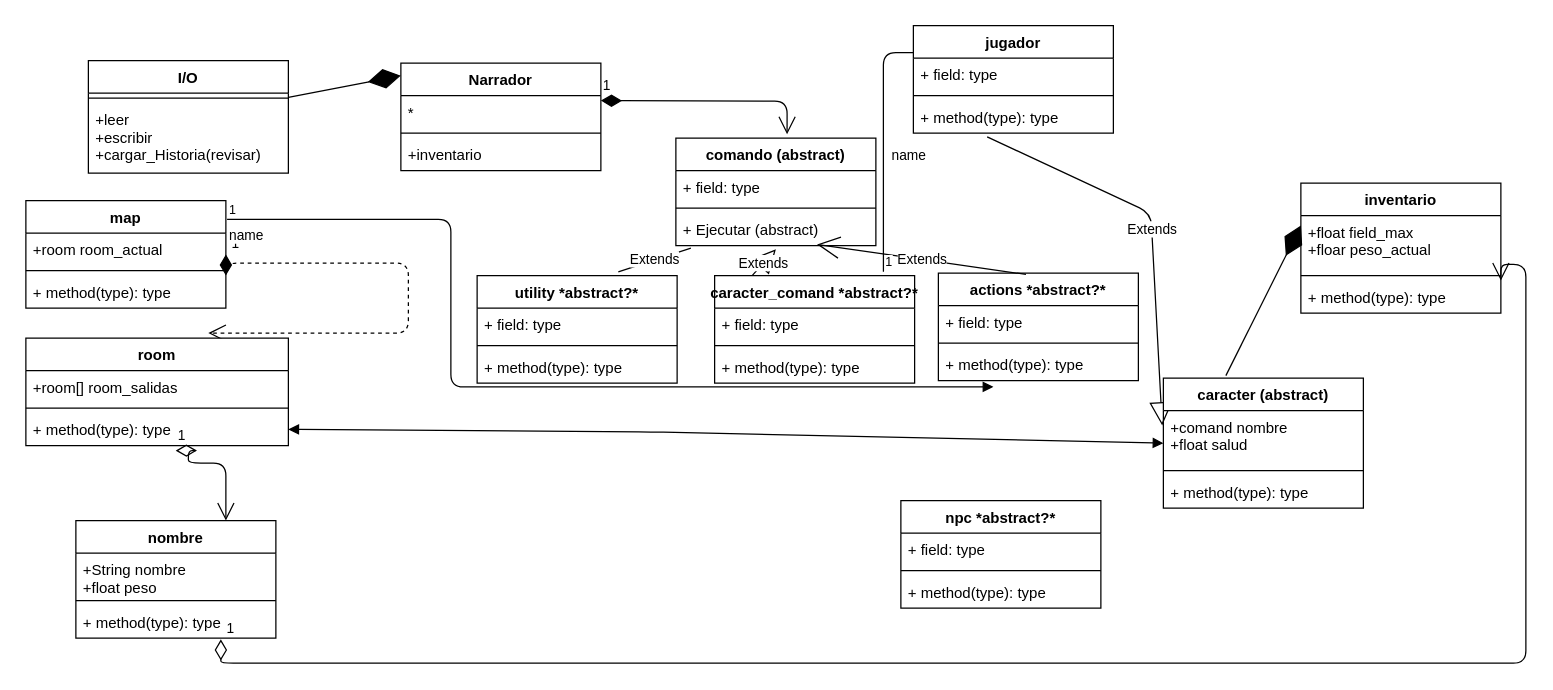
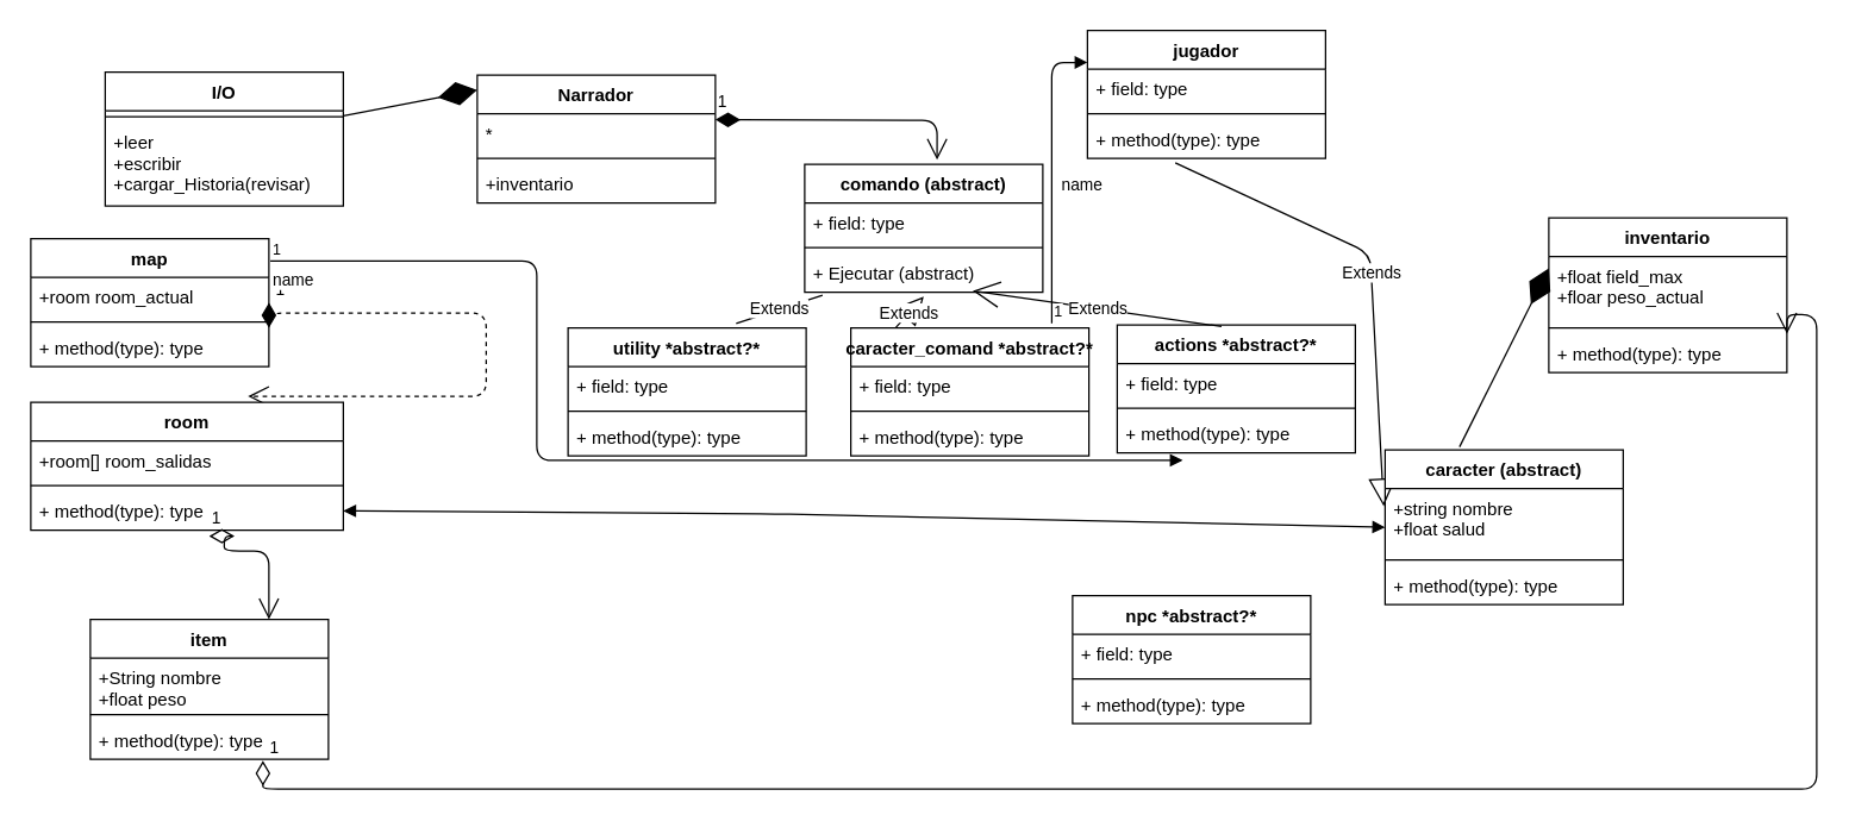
  <mxCell id="0" />
  <mxCell id="1" parent="0" />
  <mxCell id="2" value="Narrador" style="swimlane;fontStyle=1;align=center;verticalAlign=top;childLayout=stackLayout;horizontal=1;startSize=26;horizontalStack=0;resizeParent=1;resizeParentMax=0;resizeLast=0;collapsible=1;marginBottom=0;" vertex="1" parent="1"><mxGeometry x="320" y="50" width="160" height="86" as="geometry" /></mxCell>
  <mxCell id="3" value="*" style="text;strokeColor=none;fillColor=none;align=left;verticalAlign=top;spacingLeft=4;spacingRight=4;overflow=hidden;rotatable=0;points=[[0,0.5],[1,0.5]];portConstraint=eastwest;" vertex="1" parent="2"><mxGeometry y="26" width="160" height="26" as="geometry" /></mxCell>
  <mxCell id="4" value="" style="line;strokeWidth=1;fillColor=none;align=left;verticalAlign=middle;spacingTop=-1;spacingLeft=3;spacingRight=3;rotatable=0;labelPosition=right;points=[];portConstraint=eastwest;" vertex="1" parent="2"><mxGeometry y="52" width="160" height="8" as="geometry" /></mxCell>
  <mxCell id="5" value="+inventario" style="text;strokeColor=none;fillColor=none;align=left;verticalAlign=top;spacingLeft=4;spacingRight=4;overflow=hidden;rotatable=0;points=[[0,0.5],[1,0.5]];portConstraint=eastwest;" vertex="1" parent="2"><mxGeometry y="60" width="160" height="26" as="geometry" /></mxCell>
- <mxCell id="6" value="nombre" style="swimlane;fontStyle=1;align=center;verticalAlign=top;childLayout=stackLayout;horizontal=1;startSize=26;horizontalStack=0;resizeParent=1;resizeParentMax=0;resizeLast=0;collapsible=1;marginBottom=0;" vertex="1" parent="1"><mxGeometry x="60" y="416" width="160" height="94" as="geometry" /></mxCell>
+ <mxCell id="6" value="item" style="swimlane;fontStyle=1;align=center;verticalAlign=top;childLayout=stackLayout;horizontal=1;startSize=26;horizontalStack=0;resizeParent=1;resizeParentMax=0;resizeLast=0;collapsible=1;marginBottom=0;" vertex="1" parent="1"><mxGeometry x="60" y="416" width="160" height="94" as="geometry" /></mxCell>
  <mxCell id="7" value="+String nombre&#10;+float peso&#10;" style="text;strokeColor=none;fillColor=none;align=left;verticalAlign=top;spacingLeft=4;spacingRight=4;overflow=hidden;rotatable=0;points=[[0,0.5],[1,0.5]];portConstraint=eastwest;" vertex="1" parent="6"><mxGeometry y="26" width="160" height="34" as="geometry" /></mxCell>
  <mxCell id="8" value="" style="line;strokeWidth=1;fillColor=none;align=left;verticalAlign=middle;spacingTop=-1;spacingLeft=3;spacingRight=3;rotatable=0;labelPosition=right;points=[];portConstraint=eastwest;" vertex="1" parent="6"><mxGeometry y="60" width="160" height="8" as="geometry" /></mxCell>
  <mxCell id="9" value="+ method(type): type" style="text;strokeColor=none;fillColor=none;align=left;verticalAlign=top;spacingLeft=4;spacingRight=4;overflow=hidden;rotatable=0;points=[[0,0.5],[1,0.5]];portConstraint=eastwest;" vertex="1" parent="6"><mxGeometry y="68" width="160" height="26" as="geometry" /></mxCell>
  <mxCell id="10" value="1" style="endArrow=open;html=1;endSize=12;startArrow=diamondThin;startSize=14;startFill=0;edgeStyle=orthogonalEdgeStyle;align=left;verticalAlign=bottom;exitX=0.571;exitY=1.154;exitDx=0;exitDy=0;exitPerimeter=0;entryX=0.75;entryY=0;entryDx=0;entryDy=0;" edge="1" parent="1" source="60" target="6"><mxGeometry x="-1" y="3" relative="1" as="geometry"><mxPoint x="340" y="270" as="sourcePoint" /><mxPoint x="500" y="270" as="targetPoint" /><Array as="points"><mxPoint x="150" y="360" /><mxPoint x="150" y="370" /><mxPoint x="180" y="370" /></Array></mxGeometry></mxCell>
  <mxCell id="11" value="1" style="endArrow=open;html=1;endSize=12;startArrow=diamondThin;startSize=14;startFill=0;edgeStyle=orthogonalEdgeStyle;align=left;verticalAlign=bottom;exitX=0.725;exitY=1.038;exitDx=0;exitDy=0;exitPerimeter=0;entryX=1;entryY=0.75;entryDx=0;entryDy=0;" edge="1" parent="1" source="9" target="27"><mxGeometry x="-1" y="3" relative="1" as="geometry"><mxPoint x="340" y="270" as="sourcePoint" /><mxPoint x="910" y="200" as="targetPoint" /><Array as="points"><mxPoint x="176" y="530" /><mxPoint x="1220" y="530" /><mxPoint x="1220" y="211" /></Array></mxGeometry></mxCell>
  <mxCell id="12" value="I/O" style="swimlane;fontStyle=1;align=center;verticalAlign=top;childLayout=stackLayout;horizontal=1;startSize=26;horizontalStack=0;resizeParent=1;resizeParentMax=0;resizeLast=0;collapsible=1;marginBottom=0;" vertex="1" parent="1"><mxGeometry x="70" y="48" width="160" height="90" as="geometry" /></mxCell>
  <mxCell id="13" value="" style="line;strokeWidth=1;fillColor=none;align=left;verticalAlign=middle;spacingTop=-1;spacingLeft=3;spacingRight=3;rotatable=0;labelPosition=right;points=[];portConstraint=eastwest;" vertex="1" parent="12"><mxGeometry y="26" width="160" height="8" as="geometry" /></mxCell>
  <mxCell id="14" value="+leer&#10;+escribir&#10;+cargar_Historia(revisar)" style="text;strokeColor=none;fillColor=none;align=left;verticalAlign=top;spacingLeft=4;spacingRight=4;overflow=hidden;rotatable=0;points=[[0,0.5],[1,0.5]];portConstraint=eastwest;" vertex="1" parent="12"><mxGeometry y="34" width="160" height="56" as="geometry" /></mxCell>
  <mxCell id="15" value="Extends" style="endArrow=block;endSize=16;endFill=0;html=1;exitX=0.369;exitY=1.115;exitDx=0;exitDy=0;exitPerimeter=0;entryX=-0.006;entryY=0.269;entryDx=0;entryDy=0;entryPerimeter=0;" edge="1" parent="1" source="26" target="32"><mxGeometry width="160" relative="1" as="geometry"><mxPoint x="490" y="290" as="sourcePoint" /><mxPoint x="650" y="290" as="targetPoint" /><Array as="points"><mxPoint x="920" y="170" /></Array></mxGeometry></mxCell>
  <mxCell id="16" value="" style="endArrow=diamondThin;endFill=1;endSize=24;html=1;" edge="1" parent="1" source="12"><mxGeometry width="160" relative="1" as="geometry"><mxPoint x="230" y="60" as="sourcePoint" /><mxPoint x="320" y="60" as="targetPoint" /></mxGeometry></mxCell>
  <mxCell id="17" value="map" style="swimlane;fontStyle=1;align=center;verticalAlign=top;childLayout=stackLayout;horizontal=1;startSize=26;horizontalStack=0;resizeParent=1;resizeParentMax=0;resizeLast=0;collapsible=1;marginBottom=0;" vertex="1" parent="1"><mxGeometry x="20" y="160" width="160" height="86" as="geometry" /></mxCell>
  <mxCell id="18" value="+room room_actual" style="text;strokeColor=none;fillColor=none;align=left;verticalAlign=top;spacingLeft=4;spacingRight=4;overflow=hidden;rotatable=0;points=[[0,0.5],[1,0.5]];portConstraint=eastwest;" vertex="1" parent="17"><mxGeometry y="26" width="160" height="26" as="geometry" /></mxCell>
  <mxCell id="19" value="" style="line;strokeWidth=1;fillColor=none;align=left;verticalAlign=middle;spacingTop=-1;spacingLeft=3;spacingRight=3;rotatable=0;labelPosition=right;points=[];portConstraint=eastwest;" vertex="1" parent="17"><mxGeometry y="52" width="160" height="8" as="geometry" /></mxCell>
  <mxCell id="20" value="+ method(type): type" style="text;strokeColor=none;fillColor=none;align=left;verticalAlign=top;spacingLeft=4;spacingRight=4;overflow=hidden;rotatable=0;points=[[0,0.5],[1,0.5]];portConstraint=eastwest;" vertex="1" parent="17"><mxGeometry y="60" width="160" height="26" as="geometry" /></mxCell>
  <mxCell id="21" value="1" style="endArrow=open;html=1;endSize=12;startArrow=diamondThin;startSize=14;startFill=1;edgeStyle=orthogonalEdgeStyle;align=left;verticalAlign=bottom;entryX=0.695;entryY=-0.047;entryDx=0;entryDy=0;entryPerimeter=0;exitX=1;exitY=0.5;exitDx=0;exitDy=0;dashed=1;" edge="1" parent="1" source="17" target="57"><mxGeometry x="-1" y="3" relative="1" as="geometry"><mxPoint x="540" y="290" as="sourcePoint" /><mxPoint x="370" y="210" as="targetPoint" /><Array as="points"><mxPoint x="180" y="210" /><mxPoint x="326" y="210" /></Array></mxGeometry></mxCell>
  <mxCell id="22" value="" style="endArrow=block;startArrow=block;endFill=1;startFill=1;html=1;exitX=1;exitY=0.5;exitDx=0;exitDy=0;entryX=0;entryY=0.5;entryDx=0;entryDy=0;" edge="1" parent="1" source="60" target="31"><mxGeometry width="160" relative="1" as="geometry"><mxPoint x="570" y="320" as="sourcePoint" /><mxPoint x="700" y="290" as="targetPoint" /><Array as="points"><mxPoint x="520" y="345" /></Array></mxGeometry></mxCell>
  <mxCell id="23" value="jugador" style="swimlane;fontStyle=1;align=center;verticalAlign=top;childLayout=stackLayout;horizontal=1;startSize=26;horizontalStack=0;resizeParent=1;resizeParentMax=0;resizeLast=0;collapsible=1;marginBottom=0;" vertex="1" parent="1"><mxGeometry x="730" y="20" width="160" height="86" as="geometry" /></mxCell>
  <mxCell id="24" value="+ field: type" style="text;strokeColor=none;fillColor=none;align=left;verticalAlign=top;spacingLeft=4;spacingRight=4;overflow=hidden;rotatable=0;points=[[0,0.5],[1,0.5]];portConstraint=eastwest;" vertex="1" parent="23"><mxGeometry y="26" width="160" height="26" as="geometry" /></mxCell>
  <mxCell id="25" value="" style="line;strokeWidth=1;fillColor=none;align=left;verticalAlign=middle;spacingTop=-1;spacingLeft=3;spacingRight=3;rotatable=0;labelPosition=right;points=[];portConstraint=eastwest;" vertex="1" parent="23"><mxGeometry y="52" width="160" height="8" as="geometry" /></mxCell>
  <mxCell id="26" value="+ method(type): type" style="text;strokeColor=none;fillColor=none;align=left;verticalAlign=top;spacingLeft=4;spacingRight=4;overflow=hidden;rotatable=0;points=[[0,0.5],[1,0.5]];portConstraint=eastwest;" vertex="1" parent="23"><mxGeometry y="60" width="160" height="26" as="geometry" /></mxCell>
  <mxCell id="27" value="inventario" style="swimlane;fontStyle=1;align=center;verticalAlign=top;childLayout=stackLayout;horizontal=1;startSize=26;horizontalStack=0;resizeParent=1;resizeParentMax=0;resizeLast=0;collapsible=1;marginBottom=0;" vertex="1" parent="1"><mxGeometry x="1040" y="146" width="160" height="104" as="geometry" /></mxCell>
  <mxCell id="28" value="+float field_max&#10;+floar peso_actual" style="text;strokeColor=none;fillColor=none;align=left;verticalAlign=top;spacingLeft=4;spacingRight=4;overflow=hidden;rotatable=0;points=[[0,0.5],[1,0.5]];portConstraint=eastwest;" vertex="1" parent="27"><mxGeometry y="26" width="160" height="44" as="geometry" /></mxCell>
  <mxCell id="29" value="" style="line;strokeWidth=1;fillColor=none;align=left;verticalAlign=middle;spacingTop=-1;spacingLeft=3;spacingRight=3;rotatable=0;labelPosition=right;points=[];portConstraint=eastwest;" vertex="1" parent="27"><mxGeometry y="70" width="160" height="8" as="geometry" /></mxCell>
  <mxCell id="30" value="+ method(type): type" style="text;strokeColor=none;fillColor=none;align=left;verticalAlign=top;spacingLeft=4;spacingRight=4;overflow=hidden;rotatable=0;points=[[0,0.5],[1,0.5]];portConstraint=eastwest;" vertex="1" parent="27"><mxGeometry y="78" width="160" height="26" as="geometry" /></mxCell>
  <mxCell id="31" value="caracter (abstract)" style="swimlane;fontStyle=1;align=center;verticalAlign=top;childLayout=stackLayout;horizontal=1;startSize=26;horizontalStack=0;resizeParent=1;resizeParentMax=0;resizeLast=0;collapsible=1;marginBottom=0;" vertex="1" parent="1"><mxGeometry x="930" y="302" width="160" height="104" as="geometry" /></mxCell>
- <mxCell id="32" value="+comand nombre&#10;+float salud&#10;" style="text;strokeColor=none;fillColor=none;align=left;verticalAlign=top;spacingLeft=4;spacingRight=4;overflow=hidden;rotatable=0;points=[[0,0.5],[1,0.5]];portConstraint=eastwest;" vertex="1" parent="31"><mxGeometry y="26" width="160" height="44" as="geometry" /></mxCell>
+ <mxCell id="32" value="+string nombre&#10;+float salud&#10;" style="text;strokeColor=none;fillColor=none;align=left;verticalAlign=top;spacingLeft=4;spacingRight=4;overflow=hidden;rotatable=0;points=[[0,0.5],[1,0.5]];portConstraint=eastwest;" vertex="1" parent="31"><mxGeometry y="26" width="160" height="44" as="geometry" /></mxCell>
  <mxCell id="33" value="" style="line;strokeWidth=1;fillColor=none;align=left;verticalAlign=middle;spacingTop=-1;spacingLeft=3;spacingRight=3;rotatable=0;labelPosition=right;points=[];portConstraint=eastwest;" vertex="1" parent="31"><mxGeometry y="70" width="160" height="8" as="geometry" /></mxCell>
  <mxCell id="34" value="+ method(type): type" style="text;strokeColor=none;fillColor=none;align=left;verticalAlign=top;spacingLeft=4;spacingRight=4;overflow=hidden;rotatable=0;points=[[0,0.5],[1,0.5]];portConstraint=eastwest;" vertex="1" parent="31"><mxGeometry y="78" width="160" height="26" as="geometry" /></mxCell>
  <mxCell id="35" value="utility *abstract?*" style="swimlane;fontStyle=1;align=center;verticalAlign=top;childLayout=stackLayout;horizontal=1;startSize=26;horizontalStack=0;resizeParent=1;resizeParentMax=0;resizeLast=0;collapsible=1;marginBottom=0;" vertex="1" parent="1"><mxGeometry x="381" y="220" width="160" height="86" as="geometry" /></mxCell>
  <mxCell id="36" value="+ field: type" style="text;strokeColor=none;fillColor=none;align=left;verticalAlign=top;spacingLeft=4;spacingRight=4;overflow=hidden;rotatable=0;points=[[0,0.5],[1,0.5]];portConstraint=eastwest;" vertex="1" parent="35"><mxGeometry y="26" width="160" height="26" as="geometry" /></mxCell>
  <mxCell id="37" value="" style="line;strokeWidth=1;fillColor=none;align=left;verticalAlign=middle;spacingTop=-1;spacingLeft=3;spacingRight=3;rotatable=0;labelPosition=right;points=[];portConstraint=eastwest;" vertex="1" parent="35"><mxGeometry y="52" width="160" height="8" as="geometry" /></mxCell>
  <mxCell id="38" value="+ method(type): type" style="text;strokeColor=none;fillColor=none;align=left;verticalAlign=top;spacingLeft=4;spacingRight=4;overflow=hidden;rotatable=0;points=[[0,0.5],[1,0.5]];portConstraint=eastwest;" vertex="1" parent="35"><mxGeometry y="60" width="160" height="26" as="geometry" /></mxCell>
  <mxCell id="39" value="comando (abstract)" style="swimlane;fontStyle=1;align=center;verticalAlign=top;childLayout=stackLayout;horizontal=1;startSize=26;horizontalStack=0;resizeParent=1;resizeParentMax=0;resizeLast=0;collapsible=1;marginBottom=0;" vertex="1" parent="1"><mxGeometry x="540" y="110" width="160" height="86" as="geometry" /></mxCell>
  <mxCell id="40" value="+ field: type" style="text;strokeColor=none;fillColor=none;align=left;verticalAlign=top;spacingLeft=4;spacingRight=4;overflow=hidden;rotatable=0;points=[[0,0.5],[1,0.5]];portConstraint=eastwest;" vertex="1" parent="39"><mxGeometry y="26" width="160" height="26" as="geometry" /></mxCell>
  <mxCell id="41" value="" style="line;strokeWidth=1;fillColor=none;align=left;verticalAlign=middle;spacingTop=-1;spacingLeft=3;spacingRight=3;rotatable=0;labelPosition=right;points=[];portConstraint=eastwest;" vertex="1" parent="39"><mxGeometry y="52" width="160" height="8" as="geometry" /></mxCell>
  <mxCell id="42" value="+ Ejecutar (abstract)" style="text;strokeColor=none;fillColor=none;align=left;verticalAlign=top;spacingLeft=4;spacingRight=4;overflow=hidden;rotatable=0;points=[[0,0.5],[1,0.5]];portConstraint=eastwest;" vertex="1" parent="39"><mxGeometry y="60" width="160" height="26" as="geometry" /></mxCell>
  <mxCell id="43" value="caracter_comand *abstract?*" style="swimlane;fontStyle=1;align=center;verticalAlign=top;childLayout=stackLayout;horizontal=1;startSize=26;horizontalStack=0;resizeParent=1;resizeParentMax=0;resizeLast=0;collapsible=1;marginBottom=0;" vertex="1" parent="1"><mxGeometry x="571" y="220" width="160" height="86" as="geometry" /></mxCell>
  <mxCell id="44" value="+ field: type" style="text;strokeColor=none;fillColor=none;align=left;verticalAlign=top;spacingLeft=4;spacingRight=4;overflow=hidden;rotatable=0;points=[[0,0.5],[1,0.5]];portConstraint=eastwest;" vertex="1" parent="43"><mxGeometry y="26" width="160" height="26" as="geometry" /></mxCell>
  <mxCell id="45" value="" style="line;strokeWidth=1;fillColor=none;align=left;verticalAlign=middle;spacingTop=-1;spacingLeft=3;spacingRight=3;rotatable=0;labelPosition=right;points=[];portConstraint=eastwest;" vertex="1" parent="43"><mxGeometry y="52" width="160" height="8" as="geometry" /></mxCell>
  <mxCell id="46" value="+ method(type): type" style="text;strokeColor=none;fillColor=none;align=left;verticalAlign=top;spacingLeft=4;spacingRight=4;overflow=hidden;rotatable=0;points=[[0,0.5],[1,0.5]];portConstraint=eastwest;" vertex="1" parent="43"><mxGeometry y="60" width="160" height="26" as="geometry" /></mxCell>
  <mxCell id="47" value="Extends" style="endArrow=block;endSize=16;endFill=0;html=1;entryX=0.5;entryY=1.115;entryDx=0;entryDy=0;entryPerimeter=0;" edge="1" parent="43" target="42"><mxGeometry width="160" relative="1" as="geometry"><mxPoint x="30" as="sourcePoint" /><mxPoint x="190" as="targetPoint" /></mxGeometry></mxCell>
  <mxCell id="48" value="actions *abstract?*" style="swimlane;fontStyle=1;align=center;verticalAlign=top;childLayout=stackLayout;horizontal=1;startSize=26;horizontalStack=0;resizeParent=1;resizeParentMax=0;resizeLast=0;collapsible=1;marginBottom=0;" vertex="1" parent="1"><mxGeometry x="750" y="218" width="160" height="86" as="geometry" /></mxCell>
  <mxCell id="49" value="+ field: type" style="text;strokeColor=none;fillColor=none;align=left;verticalAlign=top;spacingLeft=4;spacingRight=4;overflow=hidden;rotatable=0;points=[[0,0.5],[1,0.5]];portConstraint=eastwest;" vertex="1" parent="48"><mxGeometry y="26" width="160" height="26" as="geometry" /></mxCell>
  <mxCell id="50" value="" style="line;strokeWidth=1;fillColor=none;align=left;verticalAlign=middle;spacingTop=-1;spacingLeft=3;spacingRight=3;rotatable=0;labelPosition=right;points=[];portConstraint=eastwest;" vertex="1" parent="48"><mxGeometry y="52" width="160" height="8" as="geometry" /></mxCell>
  <mxCell id="51" value="+ method(type): type" style="text;strokeColor=none;fillColor=none;align=left;verticalAlign=top;spacingLeft=4;spacingRight=4;overflow=hidden;rotatable=0;points=[[0,0.5],[1,0.5]];portConstraint=eastwest;" vertex="1" parent="48"><mxGeometry y="60" width="160" height="26" as="geometry" /></mxCell>
  <mxCell id="52" value="Extends" style="endArrow=open;endSize=16;endFill=0;html=1;entryX=0.706;entryY=0.962;entryDx=0;entryDy=0;entryPerimeter=0;exitX=0.438;exitY=0.012;exitDx=0;exitDy=0;exitPerimeter=0;" edge="1" parent="1" source="48" target="42"><mxGeometry width="160" relative="1" as="geometry"><mxPoint x="844" y="180" as="sourcePoint" /><mxPoint x="860" y="170" as="targetPoint" /></mxGeometry></mxCell>
  <mxCell id="53" value="Extends" style="endArrow=none;endSize=16;endFill=0;html=1;entryX=0.075;entryY=1.077;entryDx=0;entryDy=0;entryPerimeter=0;exitX=0.706;exitY=-0.035;exitDx=0;exitDy=0;exitPerimeter=0;" edge="1" parent="1" source="35" target="42"><mxGeometry width="160" relative="1" as="geometry"><mxPoint x="460" y="170" as="sourcePoint" /><mxPoint x="710" y="196" as="targetPoint" /></mxGeometry></mxCell>
  <mxCell id="54" value="1" style="endArrow=open;html=1;endSize=12;startArrow=diamondThin;startSize=14;startFill=1;edgeStyle=orthogonalEdgeStyle;align=left;verticalAlign=bottom;entryX=0.556;entryY=-0.035;entryDx=0;entryDy=0;entryPerimeter=0;" edge="1" parent="1" target="39"><mxGeometry x="-1" y="3" relative="1" as="geometry"><mxPoint x="480" y="80" as="sourcePoint" /><mxPoint x="640" y="80" as="targetPoint" /></mxGeometry></mxCell>
  <mxCell id="55" value="name" style="endArrow=block;endFill=1;html=1;edgeStyle=orthogonalEdgeStyle;align=left;verticalAlign=top;entryX=0.275;entryY=1.192;entryDx=0;entryDy=0;entryPerimeter=0;exitX=1.006;exitY=0.174;exitDx=0;exitDy=0;exitPerimeter=0;" edge="1" parent="1" source="17" target="51"><mxGeometry x="-1" relative="1" as="geometry"><mxPoint x="470" y="370" as="sourcePoint" /><mxPoint x="720" y="390" as="targetPoint" /><Array as="points"><mxPoint x="360" y="175" /><mxPoint x="360" y="309" /></Array></mxGeometry></mxCell>
  <mxCell id="56" value="1" style="resizable=0;html=1;align=left;verticalAlign=bottom;labelBackgroundColor=#ffffff;fontSize=10;" connectable="0" vertex="1" parent="55"><mxGeometry x="-1" relative="1" as="geometry" /></mxCell>
  <mxCell id="57" value="room" style="swimlane;fontStyle=1;align=center;verticalAlign=top;childLayout=stackLayout;horizontal=1;startSize=26;horizontalStack=0;resizeParent=1;resizeParentMax=0;resizeLast=0;collapsible=1;marginBottom=0;" vertex="1" parent="1"><mxGeometry x="20" y="270" width="210" height="86" as="geometry" /></mxCell>
  <mxCell id="58" value="+room[] room_salidas &#10;" style="text;strokeColor=none;fillColor=none;align=left;verticalAlign=top;spacingLeft=4;spacingRight=4;overflow=hidden;rotatable=0;points=[[0,0.5],[1,0.5]];portConstraint=eastwest;" vertex="1" parent="57"><mxGeometry y="26" width="210" height="26" as="geometry" /></mxCell>
  <mxCell id="59" value="" style="line;strokeWidth=1;fillColor=none;align=left;verticalAlign=middle;spacingTop=-1;spacingLeft=3;spacingRight=3;rotatable=0;labelPosition=right;points=[];portConstraint=eastwest;" vertex="1" parent="57"><mxGeometry y="52" width="210" height="8" as="geometry" /></mxCell>
  <mxCell id="60" value="+ method(type): type" style="text;strokeColor=none;fillColor=none;align=left;verticalAlign=top;spacingLeft=4;spacingRight=4;overflow=hidden;rotatable=0;points=[[0,0.5],[1,0.5]];portConstraint=eastwest;" vertex="1" parent="57"><mxGeometry y="60" width="210" height="26" as="geometry" /></mxCell>
- <mxCell id="61" value="name" style="endArrow=none;endFill=1;html=1;edgeStyle=orthogonalEdgeStyle;align=left;verticalAlign=top;entryX=0;entryY=0.25;entryDx=0;entryDy=0;exitX=0.844;exitY=-0.035;exitDx=0;exitDy=0;exitPerimeter=0;" edge="1" parent="1" source="43" target="23"><mxGeometry x="0.067" y="-5" relative="1" as="geometry"><mxPoint x="660" y="360" as="sourcePoint" /><mxPoint x="820" y="360" as="targetPoint" /><mxPoint as="offset" /></mxGeometry></mxCell>
+ <mxCell id="61" value="name" style="endArrow=block;endFill=1;html=1;edgeStyle=orthogonalEdgeStyle;align=left;verticalAlign=top;entryX=0;entryY=0.25;entryDx=0;entryDy=0;exitX=0.844;exitY=-0.035;exitDx=0;exitDy=0;exitPerimeter=0;" edge="1" parent="1" source="43" target="23"><mxGeometry x="0.067" y="-5" relative="1" as="geometry"><mxPoint x="660" y="360" as="sourcePoint" /><mxPoint x="820" y="360" as="targetPoint" /><mxPoint as="offset" /></mxGeometry></mxCell>
  <mxCell id="62" value="1" style="resizable=0;html=1;align=left;verticalAlign=bottom;labelBackgroundColor=#ffffff;fontSize=10;" connectable="0" vertex="1" parent="61"><mxGeometry x="-1" relative="1" as="geometry" /></mxCell>
  <mxCell id="63" value="" style="endArrow=diamondThin;endFill=1;endSize=24;html=1;" edge="1" parent="1"><mxGeometry width="160" relative="1" as="geometry"><mxPoint x="980" y="300" as="sourcePoint" /><mxPoint x="1040" y="180" as="targetPoint" /></mxGeometry></mxCell>
  <mxCell id="64" value="npc *abstract?*" style="swimlane;fontStyle=1;align=center;verticalAlign=top;childLayout=stackLayout;horizontal=1;startSize=26;horizontalStack=0;resizeParent=1;resizeParentMax=0;resizeLast=0;collapsible=1;marginBottom=0;" vertex="1" parent="1"><mxGeometry x="720" y="400" width="160" height="86" as="geometry" /></mxCell>
  <mxCell id="65" value="+ field: type" style="text;strokeColor=none;fillColor=none;align=left;verticalAlign=top;spacingLeft=4;spacingRight=4;overflow=hidden;rotatable=0;points=[[0,0.5],[1,0.5]];portConstraint=eastwest;" vertex="1" parent="64"><mxGeometry y="26" width="160" height="26" as="geometry" /></mxCell>
  <mxCell id="66" value="" style="line;strokeWidth=1;fillColor=none;align=left;verticalAlign=middle;spacingTop=-1;spacingLeft=3;spacingRight=3;rotatable=0;labelPosition=right;points=[];portConstraint=eastwest;" vertex="1" parent="64"><mxGeometry y="52" width="160" height="8" as="geometry" /></mxCell>
  <mxCell id="67" value="+ method(type): type" style="text;strokeColor=none;fillColor=none;align=left;verticalAlign=top;spacingLeft=4;spacingRight=4;overflow=hidden;rotatable=0;points=[[0,0.5],[1,0.5]];portConstraint=eastwest;" vertex="1" parent="64"><mxGeometry y="60" width="160" height="26" as="geometry" /></mxCell>
